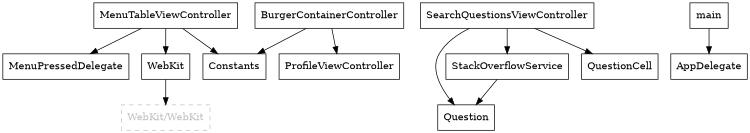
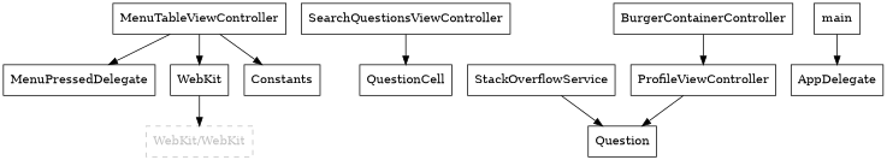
  digraph {
    node [shape=box]
    MenuTableViewController
    MenuPressedDelegate
    n3 [label=WebKit]
    Constants
    "WebKit/WebKit" [color=gray fontcolor=gray style=dashed]
    SearchQuestionsViewController
    Question
    StackOverflowService
    QuestionCell
    BurgerContainerController
    ProfileViewController
    main
    AppDelegate
    MenuTableViewController -> MenuPressedDelegate
    MenuTableViewController -> n3
    MenuTableViewController -> Constants
    n3 -> "WebKit/WebKit"
-   SearchQuestionsViewController -> Question
-   SearchQuestionsViewController -> StackOverflowService
+   ProfileViewController -> Question
    SearchQuestionsViewController -> QuestionCell
    StackOverflowService -> Question
-   BurgerContainerController -> Constants
    BurgerContainerController -> ProfileViewController
    main -> AppDelegate
  }
